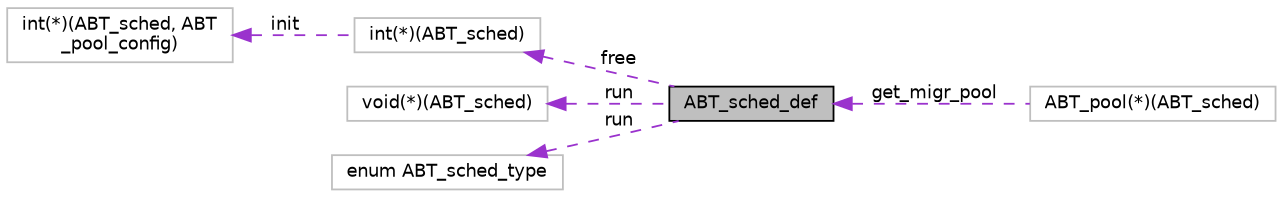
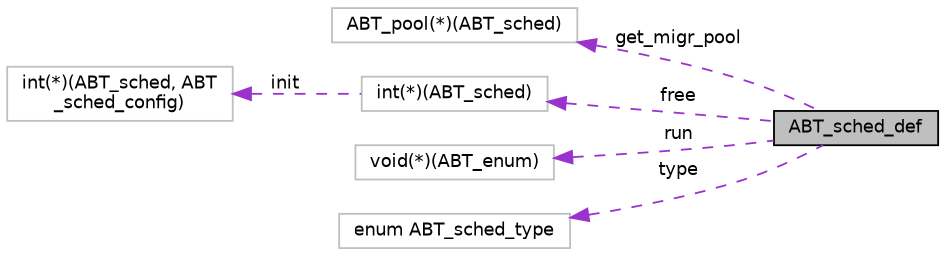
  digraph {
    rankdir=LR
    node [color=grey75 fillcolor=white fontname=Helvetica fontsize=10 shape=record style=filled]
    edge [color=darkorchid3 dir=back fontname=Helvetica fontsize=10 labelfontname=Helvetica labelfontsize=10 style=dashed]
    n1 [color=black fillcolor=grey75 fontcolor=black height=0.2 label=ABT_sched_def width=0.4]
    n2 [height=0.2 label="ABT_pool(*)(ABT_sched)" width=0.4]
-   n3 [height=0.2 label="int(*)(ABT_sched, ABT\l_pool_config)" width=0.4]
+   n3 [height=0.2 label="int(*)(ABT_sched, ABT\l_sched_config)" width=0.4]
    n4 [height=0.2 label="int(*)(ABT_sched)" width=0.4]
-   n5 [height=0.2 label="void(*)(ABT_sched)" width=0.4]
+   n5 [height=0.2 label="void(*)(ABT_enum)" width=0.4]
    n6 [height=0.2 label="enum ABT_sched_type" width=0.4]
-   n1 -> n2 [label=" get_migr_pool"]
+   n2 -> n1 [label=" get_migr_pool"]
    n3 -> n4 [label=" init"]
    n4 -> n1 [label=" free"]
    n5 -> n1 [label=" run"]
-   n6 -> n1 [label=" run"]
+   n6 -> n1 [label=" type"]
  }
